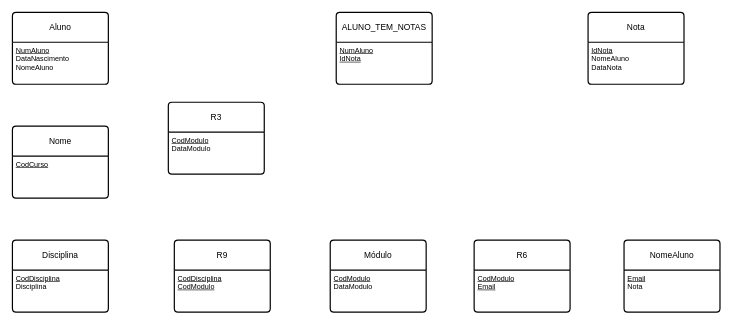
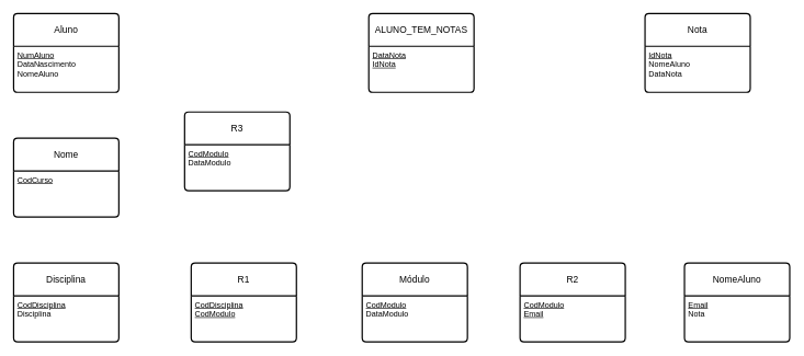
  <mxCell id="0" />
  <mxCell id="1" parent="0" />
  <mxCell id="2" value="Nota" style="swimlane;childLayout=stackLayout;horizontal=1;startSize=50;horizontalStack=0;rounded=1;fontSize=14;fontStyle=0;strokeWidth=2;resizeParent=0;resizeLast=1;shadow=0;dashed=0;align=center;arcSize=4;whiteSpace=wrap;html=1;" parent="1" vertex="1"><mxGeometry x="980" y="20" width="160" height="120" as="geometry" /></mxCell>
  <mxCell id="3" value="&lt;u&gt;IdNota&lt;/u&gt;&lt;div&gt;NomeAluno&lt;br&gt;&lt;div&gt;DataNota&lt;/div&gt;&lt;/div&gt;" style="align=left;strokeColor=none;fillColor=none;spacingLeft=4;spacingRight=4;fontSize=12;verticalAlign=top;resizable=0;rotatable=0;part=1;html=1;whiteSpace=wrap;" parent="2" vertex="1"><mxGeometry y="50" width="160" height="70" as="geometry" /></mxCell>
  <mxCell id="4" value="Aluno" style="swimlane;childLayout=stackLayout;horizontal=1;startSize=50;horizontalStack=0;rounded=1;fontSize=14;fontStyle=0;strokeWidth=2;resizeParent=0;resizeLast=1;shadow=0;dashed=0;align=center;arcSize=4;whiteSpace=wrap;html=1;" parent="1" vertex="1"><mxGeometry x="20" y="20" width="160" height="120" as="geometry" /></mxCell>
  <mxCell id="5" value="&lt;u&gt;NumAluno&lt;/u&gt;&lt;br&gt;&lt;div&gt;DataNascimento&lt;/div&gt;&lt;div&gt;NomeAluno&lt;/div&gt;" style="align=left;strokeColor=none;fillColor=none;spacingLeft=4;spacingRight=4;fontSize=12;verticalAlign=top;resizable=0;rotatable=0;part=1;html=1;whiteSpace=wrap;" parent="4" vertex="1"><mxGeometry y="50" width="160" height="70" as="geometry" /></mxCell>
  <mxCell id="6" value="&lt;br&gt;&lt;div&gt;&lt;br&gt;&lt;/div&gt;" style="align=left;strokeColor=none;fillColor=none;spacingLeft=4;spacingRight=4;fontSize=12;verticalAlign=top;resizable=0;rotatable=0;part=1;html=1;whiteSpace=wrap;" vertex="1" parent="4"><mxGeometry y="120" width="160" as="geometry" /></mxCell>
  <mxCell id="7" value="Nome" style="swimlane;childLayout=stackLayout;horizontal=1;startSize=50;horizontalStack=0;rounded=1;fontSize=14;fontStyle=0;strokeWidth=2;resizeParent=0;resizeLast=1;shadow=0;dashed=0;align=center;arcSize=4;whiteSpace=wrap;html=1;" parent="1" vertex="1"><mxGeometry x="20" y="210" width="160" height="120" as="geometry" /></mxCell>
  <mxCell id="8" value="&lt;div&gt;&lt;u&gt;CodCurso&lt;/u&gt;&lt;/div&gt;&lt;div&gt;&lt;u&gt;&lt;br&gt;&lt;/u&gt;&lt;/div&gt;" style="align=left;strokeColor=none;fillColor=none;spacingLeft=4;spacingRight=4;fontSize=12;verticalAlign=top;resizable=0;rotatable=0;part=1;html=1;whiteSpace=wrap;" parent="7" vertex="1"><mxGeometry y="50" width="160" height="70" as="geometry" /></mxCell>
  <mxCell id="9" value="Disciplina" style="swimlane;childLayout=stackLayout;horizontal=1;startSize=50;horizontalStack=0;rounded=1;fontSize=14;fontStyle=0;strokeWidth=2;resizeParent=0;resizeLast=1;shadow=0;dashed=0;align=center;arcSize=4;whiteSpace=wrap;html=1;" vertex="1" parent="1"><mxGeometry x="20" y="400" width="160" height="120" as="geometry" /></mxCell>
  <mxCell id="10" value="&lt;u&gt;CodDisciplina&lt;/u&gt;&lt;div&gt;Disciplina&lt;/div&gt;" style="align=left;strokeColor=none;fillColor=none;spacingLeft=4;spacingRight=4;fontSize=12;verticalAlign=top;resizable=0;rotatable=0;part=1;html=1;whiteSpace=wrap;" vertex="1" parent="9"><mxGeometry y="50" width="160" height="70" as="geometry" /></mxCell>
  <mxCell id="11" value="NomeAluno" style="swimlane;childLayout=stackLayout;horizontal=1;startSize=50;horizontalStack=0;rounded=1;fontSize=14;fontStyle=0;strokeWidth=2;resizeParent=0;resizeLast=1;shadow=0;dashed=0;align=center;arcSize=4;whiteSpace=wrap;html=1;" vertex="1" parent="1"><mxGeometry x="1040" y="400" width="160" height="120" as="geometry" /></mxCell>
  <mxCell id="12" value="&lt;u&gt;Email&lt;/u&gt;&lt;br&gt;&lt;div&gt;Nota&lt;/div&gt;" style="align=left;strokeColor=none;fillColor=none;spacingLeft=4;spacingRight=4;fontSize=12;verticalAlign=top;resizable=0;rotatable=0;part=1;html=1;whiteSpace=wrap;" vertex="1" parent="11"><mxGeometry y="50" width="160" height="70" as="geometry" /></mxCell>
  <mxCell id="13" value="Módulo" style="swimlane;childLayout=stackLayout;horizontal=1;startSize=50;horizontalStack=0;rounded=1;fontSize=14;fontStyle=0;strokeWidth=2;resizeParent=0;resizeLast=1;shadow=0;dashed=0;align=center;arcSize=4;whiteSpace=wrap;html=1;" vertex="1" parent="1"><mxGeometry x="550" y="400" width="160" height="120" as="geometry" /></mxCell>
  <mxCell id="14" value="&lt;u&gt;CodModulo&lt;/u&gt;&lt;br&gt;&lt;div&gt;DataModulo&lt;/div&gt;" style="align=left;strokeColor=none;fillColor=none;spacingLeft=4;spacingRight=4;fontSize=12;verticalAlign=top;resizable=0;rotatable=0;part=1;html=1;whiteSpace=wrap;" vertex="1" parent="13"><mxGeometry y="50" width="160" height="70" as="geometry" /></mxCell>
  <mxCell id="15" value="ALUNO_TEM_NOTAS" style="swimlane;childLayout=stackLayout;horizontal=1;startSize=50;horizontalStack=0;rounded=1;fontSize=14;fontStyle=0;strokeWidth=2;resizeParent=0;resizeLast=1;shadow=0;dashed=0;align=center;arcSize=4;whiteSpace=wrap;html=1;" vertex="1" parent="1"><mxGeometry x="560" y="20" width="160" height="120" as="geometry" /></mxCell>
- <mxCell id="16" value="&lt;div&gt;&lt;u&gt;NumAluno&lt;/u&gt;&lt;/div&gt;&lt;div&gt;&lt;u&gt;IdNota&lt;/u&gt;&lt;/div&gt;" style="align=left;strokeColor=none;fillColor=none;spacingLeft=4;spacingRight=4;fontSize=12;verticalAlign=top;resizable=0;rotatable=0;part=1;html=1;whiteSpace=wrap;" vertex="1" parent="15"><mxGeometry y="50" width="160" height="70" as="geometry" /></mxCell>
- <mxCell id="17" value="R6" style="swimlane;childLayout=stackLayout;horizontal=1;startSize=50;horizontalStack=0;rounded=1;fontSize=14;fontStyle=0;strokeWidth=2;resizeParent=0;resizeLast=1;shadow=0;dashed=0;align=center;arcSize=4;whiteSpace=wrap;html=1;" vertex="1" parent="1"><mxGeometry x="790" y="400" width="160" height="120" as="geometry" /></mxCell>
+ <mxCell id="16" value="&lt;div&gt;&lt;u&gt;DataNota&lt;/u&gt;&lt;/div&gt;&lt;div&gt;&lt;u&gt;IdNota&lt;/u&gt;&lt;/div&gt;" style="align=left;strokeColor=none;fillColor=none;spacingLeft=4;spacingRight=4;fontSize=12;verticalAlign=top;resizable=0;rotatable=0;part=1;html=1;whiteSpace=wrap;" vertex="1" parent="15"><mxGeometry y="50" width="160" height="70" as="geometry" /></mxCell>
+ <mxCell id="17" value="R2" style="swimlane;childLayout=stackLayout;horizontal=1;startSize=50;horizontalStack=0;rounded=1;fontSize=14;fontStyle=0;strokeWidth=2;resizeParent=0;resizeLast=1;shadow=0;dashed=0;align=center;arcSize=4;whiteSpace=wrap;html=1;" vertex="1" parent="1"><mxGeometry x="790" y="400" width="160" height="120" as="geometry" /></mxCell>
  <mxCell id="18" value="&lt;u&gt;CodModulo&lt;/u&gt;&lt;br&gt;&lt;div&gt;&lt;u&gt;Email&lt;/u&gt;&lt;/div&gt;" style="align=left;strokeColor=none;fillColor=none;spacingLeft=4;spacingRight=4;fontSize=12;verticalAlign=top;resizable=0;rotatable=0;part=1;html=1;whiteSpace=wrap;" vertex="1" parent="17"><mxGeometry y="50" width="160" height="70" as="geometry" /></mxCell>
- <mxCell id="19" value="R9" style="swimlane;childLayout=stackLayout;horizontal=1;startSize=50;horizontalStack=0;rounded=1;fontSize=14;fontStyle=0;strokeWidth=2;resizeParent=0;resizeLast=1;shadow=0;dashed=0;align=center;arcSize=4;whiteSpace=wrap;html=1;" vertex="1" parent="1"><mxGeometry x="290" y="400" width="160" height="120" as="geometry" /></mxCell>
+ <mxCell id="19" value="R1" style="swimlane;childLayout=stackLayout;horizontal=1;startSize=50;horizontalStack=0;rounded=1;fontSize=14;fontStyle=0;strokeWidth=2;resizeParent=0;resizeLast=1;shadow=0;dashed=0;align=center;arcSize=4;whiteSpace=wrap;html=1;" vertex="1" parent="1"><mxGeometry x="290" y="400" width="160" height="120" as="geometry" /></mxCell>
  <mxCell id="20" value="&lt;div&gt;&lt;u&gt;CodDisciplina&lt;/u&gt;&lt;/div&gt;&lt;div&gt;&lt;u&gt;CodModulo&lt;/u&gt;&lt;br&gt;&lt;/div&gt;" style="align=left;strokeColor=none;fillColor=none;spacingLeft=4;spacingRight=4;fontSize=12;verticalAlign=top;resizable=0;rotatable=0;part=1;html=1;whiteSpace=wrap;" vertex="1" parent="19"><mxGeometry y="50" width="160" height="70" as="geometry" /></mxCell>
  <mxCell id="21" value="R3" style="swimlane;childLayout=stackLayout;horizontal=1;startSize=50;horizontalStack=0;rounded=1;fontSize=14;fontStyle=0;strokeWidth=2;resizeParent=0;resizeLast=1;shadow=0;dashed=0;align=center;arcSize=4;whiteSpace=wrap;html=1;" vertex="1" parent="1"><mxGeometry x="280" y="170" width="160" height="120" as="geometry" /></mxCell>
  <mxCell id="22" value="&lt;u&gt;CodModulo&lt;/u&gt;&lt;br&gt;&lt;div&gt;DataModulo&lt;/div&gt;" style="align=left;strokeColor=none;fillColor=none;spacingLeft=4;spacingRight=4;fontSize=12;verticalAlign=top;resizable=0;rotatable=0;part=1;html=1;whiteSpace=wrap;" vertex="1" parent="21"><mxGeometry y="50" width="160" height="70" as="geometry" /></mxCell>
